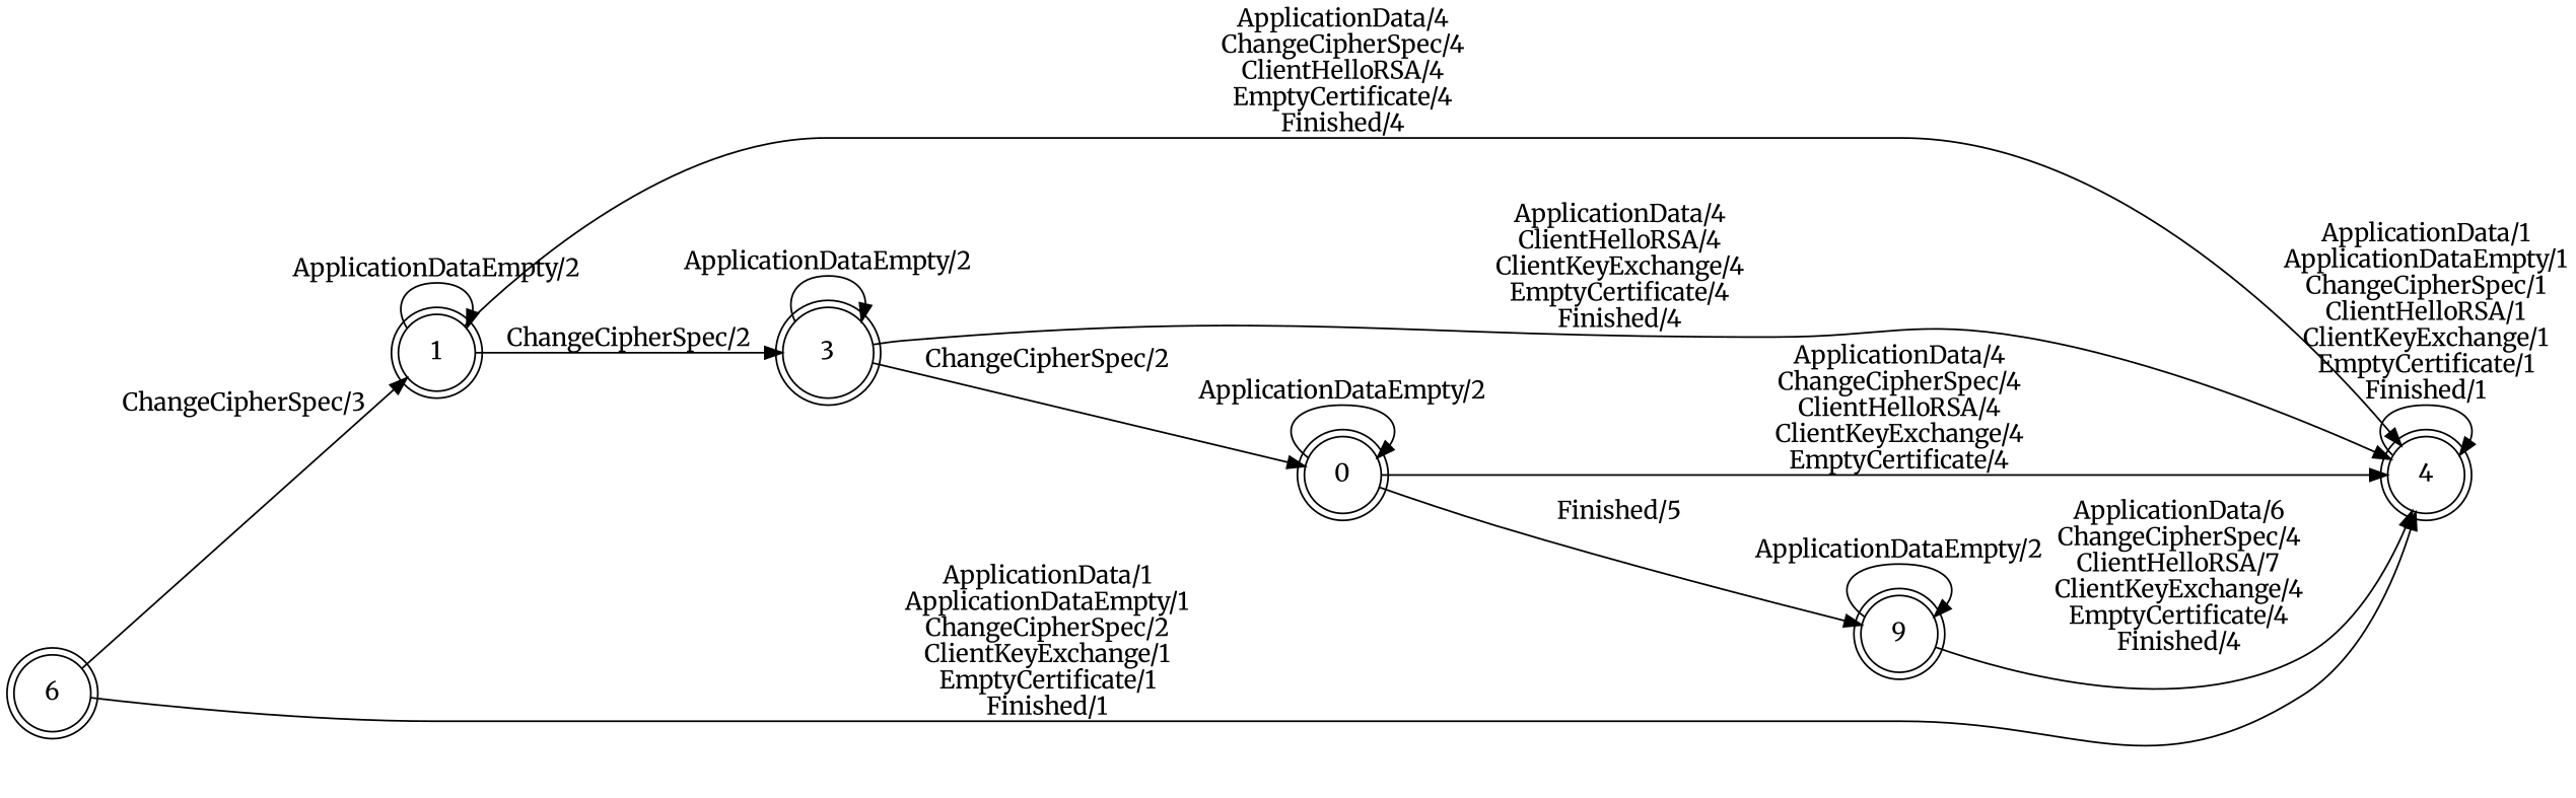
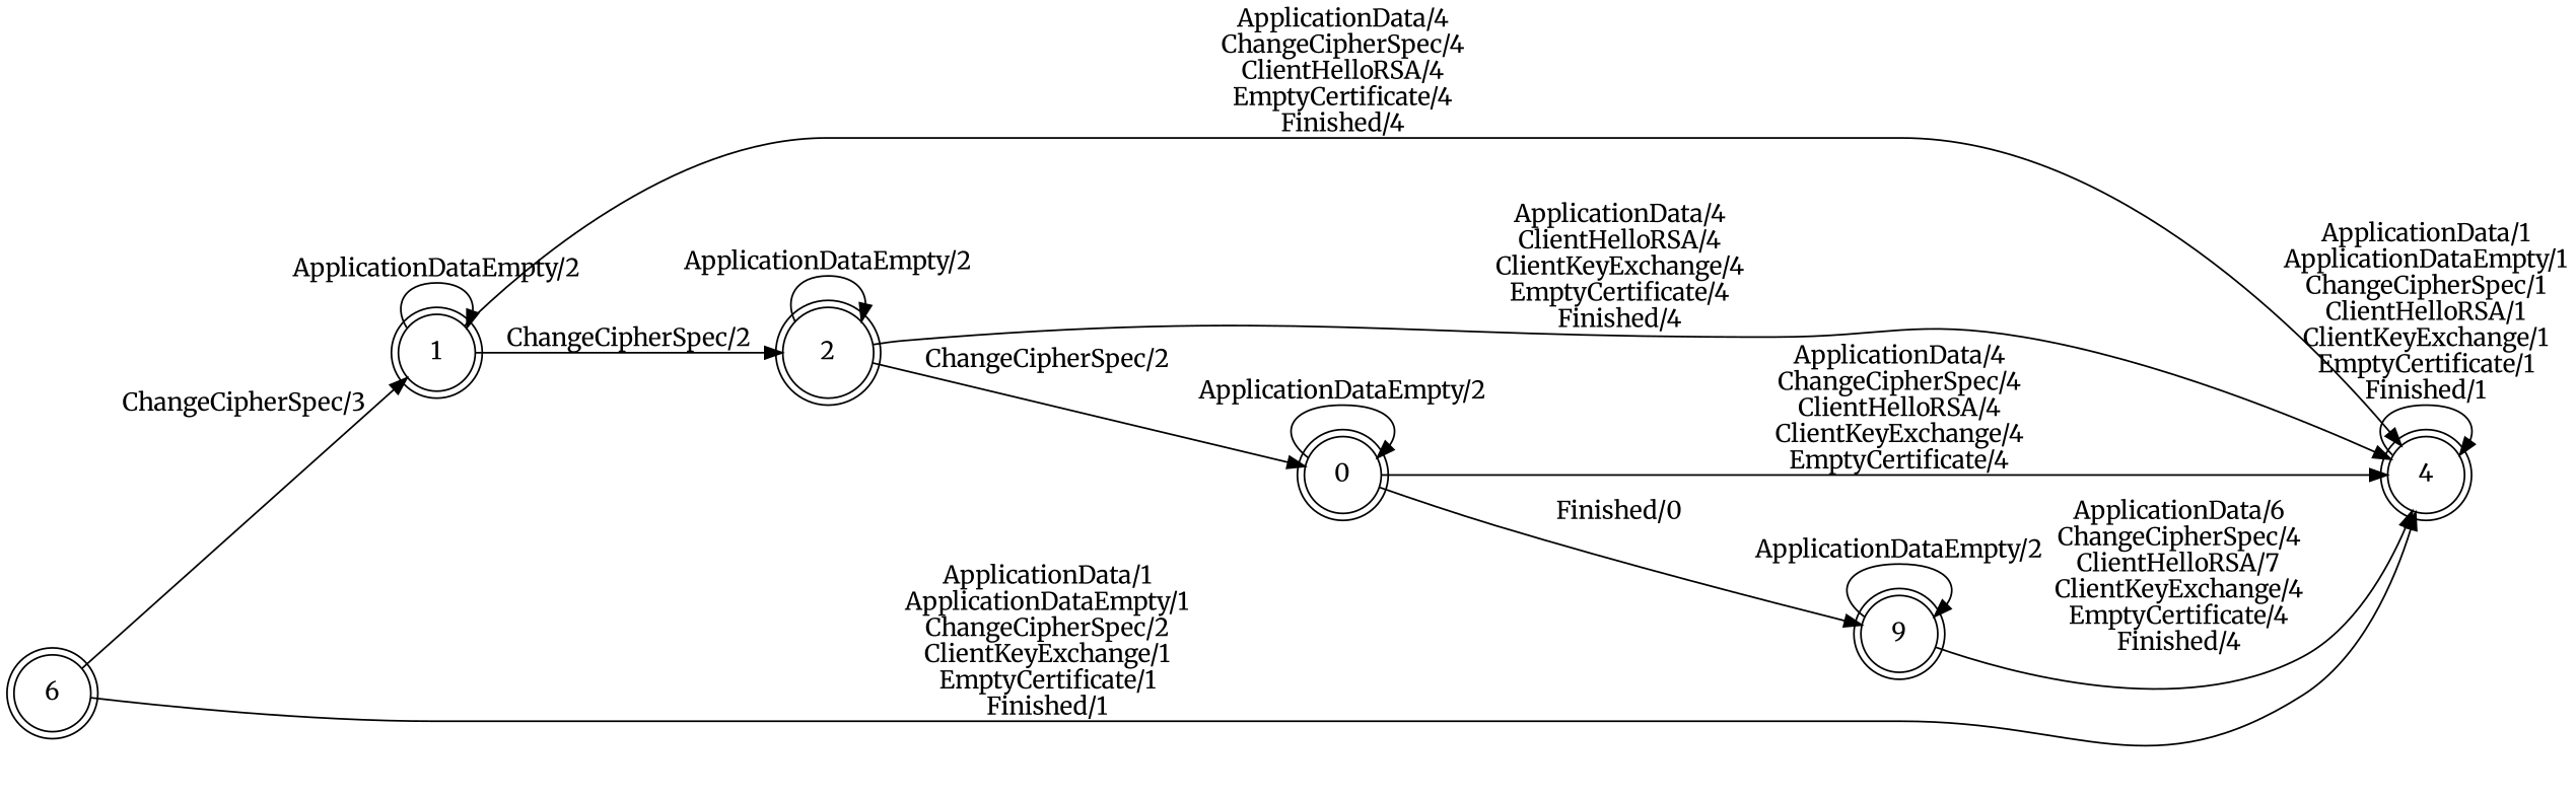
  digraph {
    fontname=Merriweather
    rankdir=LR
    node [fillcolor=white fontname=Merriweather shape=doublecircle style=filled]
    edge [fontname=Merriweather]
    6 [isInitial=True]
    1
    4
-   2 [label=3]
+   2
    0
    n6 [label=9]
    6 -> 1 [label="ChangeCipherSpec/3"]
    6 -> 4 [label="ApplicationData/1\nApplicationDataEmpty/1\nChangeCipherSpec/2\nClientKeyExchange/1\nEmptyCertificate/1\nFinished/1"]
    1 -> 1 [label="ApplicationDataEmpty/2"]
    1 -> 4 [label="ApplicationData/4\nChangeCipherSpec/4\nClientHelloRSA/4\nEmptyCertificate/4\nFinished/4"]
    1 -> 2 [label="ChangeCipherSpec/2"]
    4 -> 4 [label="ApplicationData/1\nApplicationDataEmpty/1\nChangeCipherSpec/1\nClientHelloRSA/1\nClientKeyExchange/1\nEmptyCertificate/1\nFinished/1"]
    2 -> 4 [label="ApplicationData/4\nClientHelloRSA/4\nClientKeyExchange/4\nEmptyCertificate/4\nFinished/4"]
    2 -> 2 [label="ApplicationDataEmpty/2"]
    2 -> 0 [label="ChangeCipherSpec/2"]
    0 -> 4 [label="ApplicationData/4\nChangeCipherSpec/4\nClientHelloRSA/4\nClientKeyExchange/4\nEmptyCertificate/4"]
    0 -> 0 [label="ApplicationDataEmpty/2"]
-   0 -> n6 [label="Finished/5"]
+   0 -> n6 [label="Finished/0"]
    n6 -> 4 [label="ApplicationData/6\nChangeCipherSpec/4\nClientHelloRSA/7\nClientKeyExchange/4\nEmptyCertificate/4\nFinished/4"]
    n6 -> n6 [label="ApplicationDataEmpty/2"]
  }
